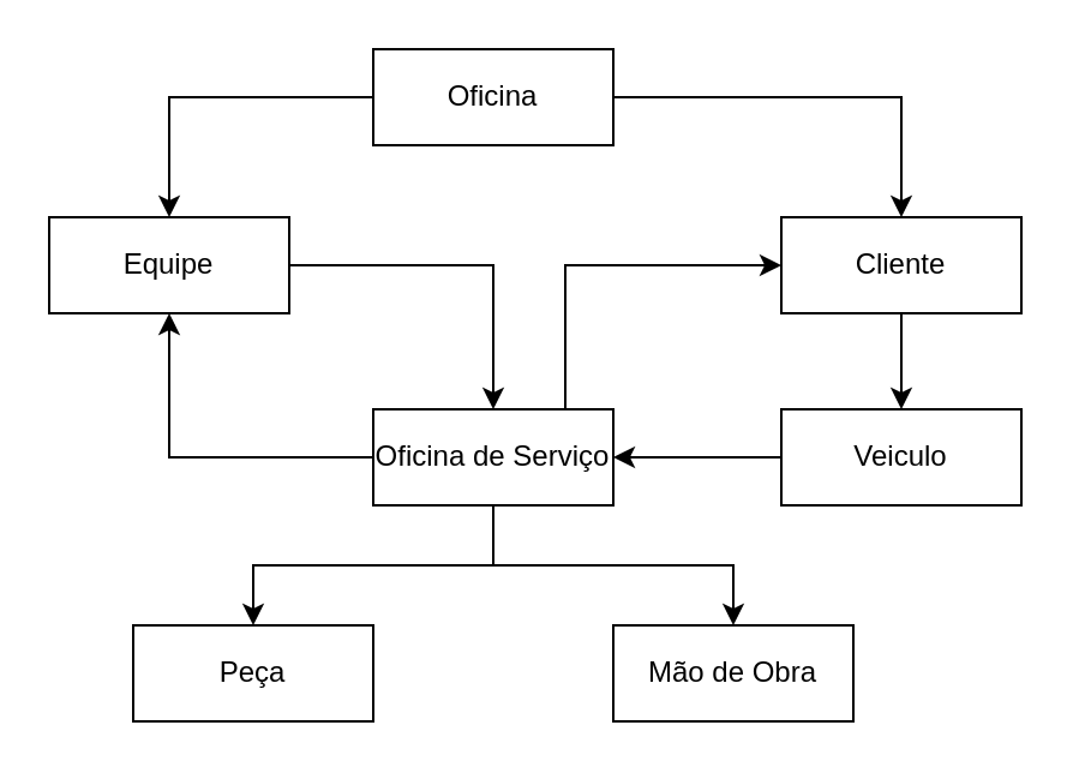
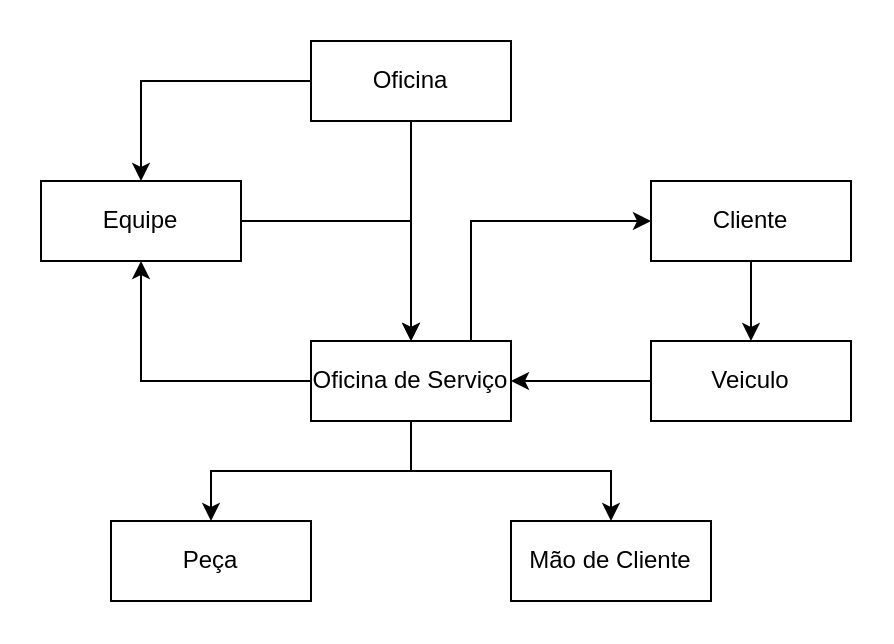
  <mxCell id="0" />
  <mxCell id="1" parent="0" />
  <mxCell id="2" style="edgeStyle=orthogonalEdgeStyle;rounded=0;orthogonalLoop=1;jettySize=auto;html=1;entryX=0.5;entryY=0;entryDx=0;entryDy=0;" edge="1" parent="1" source="4" target="6"><mxGeometry relative="1" as="geometry" /></mxCell>
- <mxCell id="3" style="edgeStyle=orthogonalEdgeStyle;rounded=0;orthogonalLoop=1;jettySize=auto;html=1;entryX=0.5;entryY=0;entryDx=0;entryDy=0;" edge="1" parent="1" source="4" target="8"><mxGeometry relative="1" as="geometry" /></mxCell>
+ <mxCell id="3" style="edgeStyle=orthogonalEdgeStyle;rounded=0;orthogonalLoop=1;jettySize=auto;html=1;" edge="1" parent="1" source="4" target="15"><mxGeometry relative="1" as="geometry" /></mxCell>
  <mxCell id="4" value="Oficina" style="whiteSpace=wrap;html=1;align=center;" vertex="1" parent="1"><mxGeometry x="155" y="20" width="100" height="40" as="geometry" /></mxCell>
  <mxCell id="5" style="edgeStyle=orthogonalEdgeStyle;rounded=0;orthogonalLoop=1;jettySize=auto;html=1;entryX=0.5;entryY=0;entryDx=0;entryDy=0;" edge="1" parent="1" source="6" target="15"><mxGeometry relative="1" as="geometry" /></mxCell>
  <mxCell id="6" value="Equipe&lt;br&gt;" style="whiteSpace=wrap;html=1;align=center;" vertex="1" parent="1"><mxGeometry x="20" y="90" width="100" height="40" as="geometry" /></mxCell>
  <mxCell id="7" style="edgeStyle=orthogonalEdgeStyle;rounded=0;orthogonalLoop=1;jettySize=auto;html=1;entryX=0.5;entryY=0;entryDx=0;entryDy=0;" edge="1" parent="1" source="8" target="10"><mxGeometry relative="1" as="geometry" /></mxCell>
  <mxCell id="8" value="Cliente" style="whiteSpace=wrap;html=1;align=center;" vertex="1" parent="1"><mxGeometry x="325" y="90" width="100" height="40" as="geometry" /></mxCell>
  <mxCell id="9" style="edgeStyle=orthogonalEdgeStyle;rounded=0;orthogonalLoop=1;jettySize=auto;html=1;entryX=1;entryY=0.5;entryDx=0;entryDy=0;" edge="1" parent="1" source="10" target="15"><mxGeometry relative="1" as="geometry" /></mxCell>
  <mxCell id="10" value="Veiculo" style="whiteSpace=wrap;html=1;align=center;" vertex="1" parent="1"><mxGeometry x="325" y="170" width="100" height="40" as="geometry" /></mxCell>
  <mxCell id="11" style="edgeStyle=orthogonalEdgeStyle;rounded=0;orthogonalLoop=1;jettySize=auto;html=1;" edge="1" parent="1" source="15" target="6"><mxGeometry relative="1" as="geometry" /></mxCell>
  <mxCell id="12" style="edgeStyle=orthogonalEdgeStyle;rounded=0;orthogonalLoop=1;jettySize=auto;html=1;" edge="1" parent="1" source="15"><mxGeometry relative="1" as="geometry"><mxPoint x="325" y="110" as="targetPoint" /><Array as="points"><mxPoint x="235" y="110" /><mxPoint x="325" y="110" /></Array></mxGeometry></mxCell>
  <mxCell id="13" style="edgeStyle=orthogonalEdgeStyle;rounded=0;orthogonalLoop=1;jettySize=auto;html=1;entryX=0.5;entryY=0;entryDx=0;entryDy=0;" edge="1" parent="1" source="15" target="16"><mxGeometry relative="1" as="geometry" /></mxCell>
  <mxCell id="14" style="edgeStyle=orthogonalEdgeStyle;rounded=0;orthogonalLoop=1;jettySize=auto;html=1;entryX=0.5;entryY=0;entryDx=0;entryDy=0;" edge="1" parent="1" source="15" target="17"><mxGeometry relative="1" as="geometry" /></mxCell>
  <mxCell id="15" value="Oficina de Serviço" style="whiteSpace=wrap;html=1;align=center;" vertex="1" parent="1"><mxGeometry x="155" y="170" width="100" height="40" as="geometry" /></mxCell>
  <mxCell id="16" value="Peça" style="whiteSpace=wrap;html=1;align=center;" vertex="1" parent="1"><mxGeometry x="55" y="260" width="100" height="40" as="geometry" /></mxCell>
- <mxCell id="17" value="Mão de Obra" style="whiteSpace=wrap;html=1;align=center;" vertex="1" parent="1"><mxGeometry x="255" y="260" width="100" height="40" as="geometry" /></mxCell>
+ <mxCell id="17" value="Mão de Cliente" style="whiteSpace=wrap;html=1;align=center;" vertex="1" parent="1"><mxGeometry x="255" y="260" width="100" height="40" as="geometry" /></mxCell>
